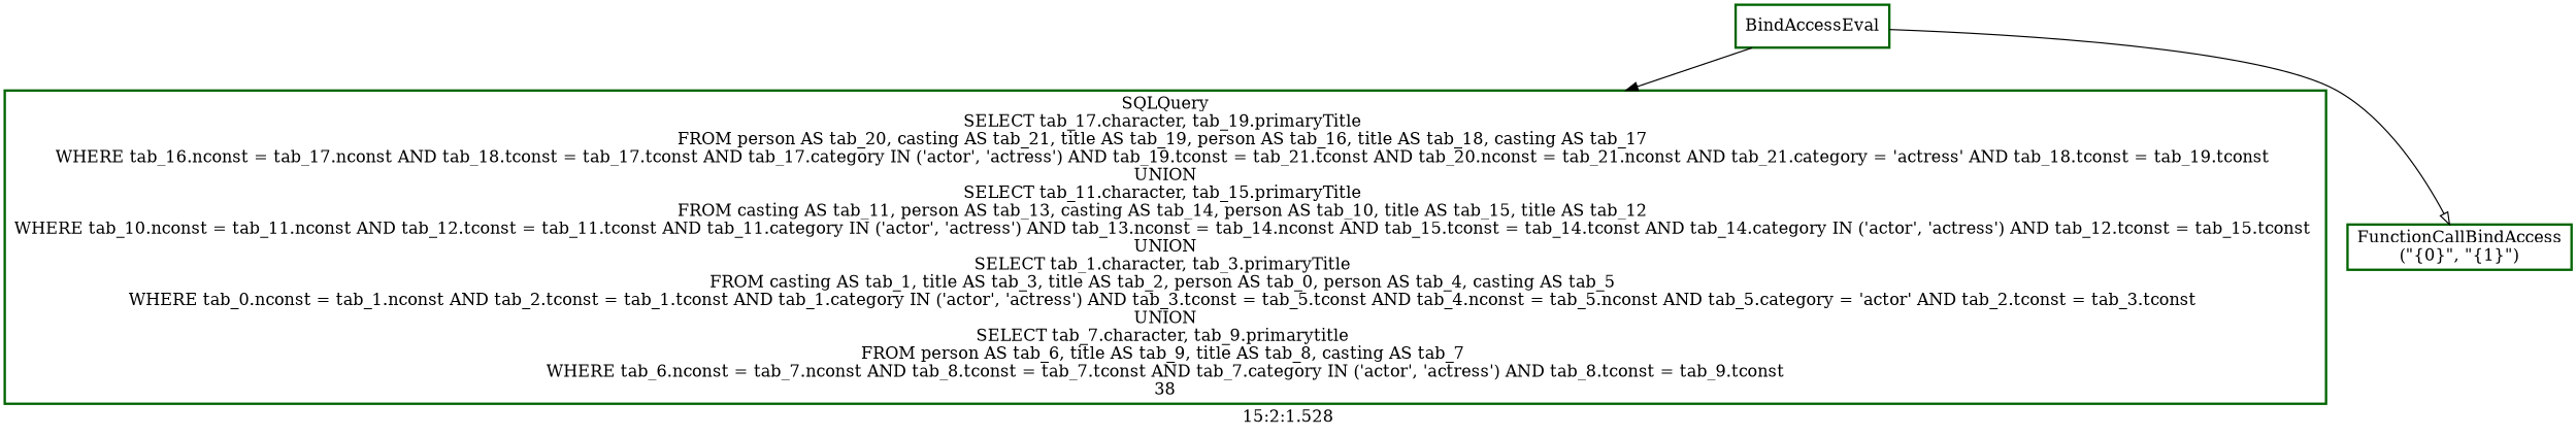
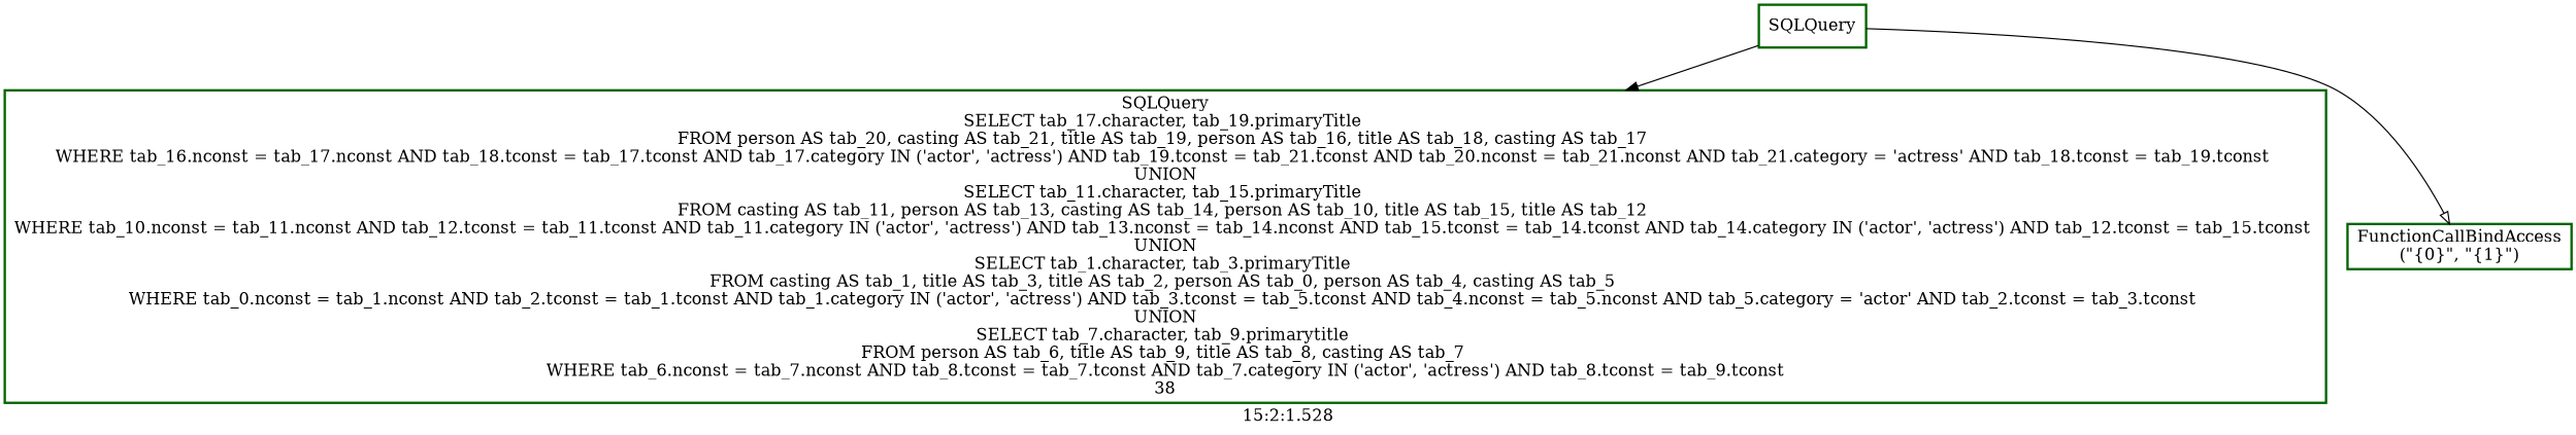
  digraph {
    label="15:2:1.528"
    node [color=darkgreen fontcolor=black shape=rectangle style=bold]
    edge [color=black]
-   n1 [label=BindAccessEval]
+   n1 [label=SQLQuery]
    n2 [label="SQLQuery\nSELECT tab_17.character, tab_19.primaryTitle \nFROM person AS tab_20, casting AS tab_21, title AS tab_19, person AS tab_16, title AS tab_18, casting AS tab_17 \nWHERE tab_16.nconst = tab_17.nconst AND tab_18.tconst = tab_17.tconst AND tab_17.category IN ('actor', 'actress') AND tab_19.tconst = tab_21.tconst AND tab_20.nconst = tab_21.nconst AND tab_21.category = 'actress' AND tab_18.tconst = tab_19.tconst \nUNION\nSELECT tab_11.character, tab_15.primaryTitle \nFROM casting AS tab_11, person AS tab_13, casting AS tab_14, person AS tab_10, title AS tab_15, title AS tab_12 \nWHERE tab_10.nconst = tab_11.nconst AND tab_12.tconst = tab_11.tconst AND tab_11.category IN ('actor', 'actress') AND tab_13.nconst = tab_14.nconst AND tab_15.tconst = tab_14.tconst AND tab_14.category IN ('actor', 'actress') AND tab_12.tconst = tab_15.tconst \nUNION\nSELECT tab_1.character, tab_3.primaryTitle \nFROM casting AS tab_1, title AS tab_3, title AS tab_2, person AS tab_0, person AS tab_4, casting AS tab_5 \nWHERE tab_0.nconst = tab_1.nconst AND tab_2.tconst = tab_1.tconst AND tab_1.category IN ('actor', 'actress') AND tab_3.tconst = tab_5.tconst AND tab_4.nconst = tab_5.nconst AND tab_5.category = 'actor' AND tab_2.tconst = tab_3.tconst \nUNION\nSELECT tab_7.character, tab_9.primarytitle \nFROM person AS tab_6, title AS tab_9, title AS tab_8, casting AS tab_7 \nWHERE tab_6.nconst = tab_7.nconst AND tab_8.tconst = tab_7.tconst AND tab_7.category IN ('actor', 'actress') AND tab_8.tconst = tab_9.tconst\n38"]
    n3 [label="FunctionCallBindAccess\n(\"{0}\", \"{1}\")"]
    n1 -> n2 [arrowhead=normal]
    n1 -> n3 [arrowhead=onormal]
  }
